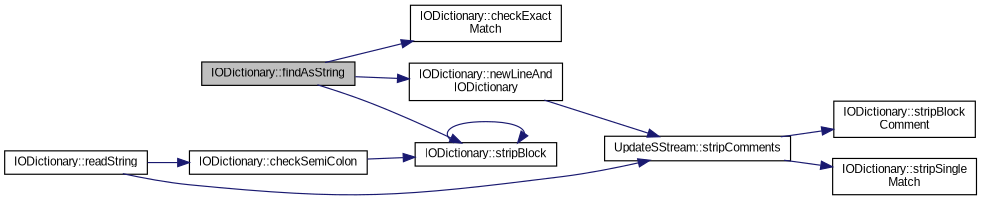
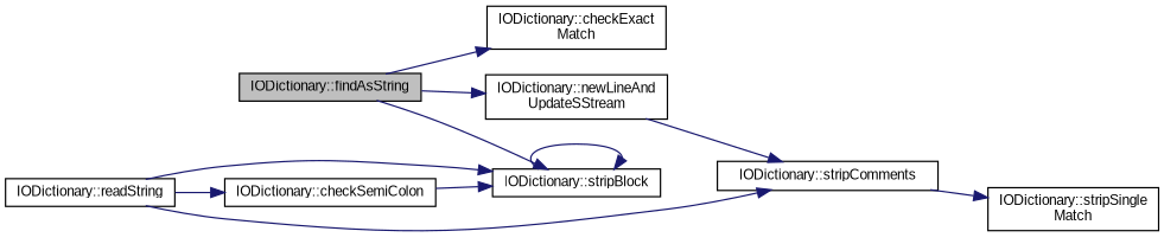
  digraph {
    fontname="Liberation Sans"
    rankdir=LR
    node [color=black fontname="Liberation Sans" fontsize=10 shape=record]
    edge [color=midnightblue fontname="Liberation Sans" fontsize=10 labelfontname=Helvetica labelfontsize=10 style=solid]
    n1 [fillcolor=grey75 fontcolor=black height=0.2 label="IODictionary::findAsString" style=filled width=0.4]
    n2 [height=0.2 label="IODictionary::checkExact\lMatch" width=0.4]
    n3 [height=0.2 label="IODictionary::stripBlock" width=0.4]
-   n4 [height=0.2 label="IODictionary::newLineAnd\lIODictionary" width=0.4]
-   n5 [height=0.2 label="UpdateSStream::stripComments" width=0.4]
+   n4 [height=0.2 label="IODictionary::newLineAnd\lUpdateSStream" width=0.4]
+   n5 [height=0.2 label="IODictionary::stripComments" width=0.4]
    n6 [height=0.2 label="IODictionary::readString" width=0.4]
    n7 [height=0.2 label="IODictionary::checkSemiColon" width=0.4]
-   n8 [height=0.2 label="IODictionary::stripBlock\lComment" width=0.4]
    n9 [height=0.2 label="IODictionary::stripSingle\lMatch" width=0.4]
    n1 -> n2
    n1 -> n3
    n1 -> n4
    n3 -> n3
    n4 -> n5
-   n5 -> n8
    n5 -> n9
+   n6 -> n3
    n6 -> n5
    n6 -> n7
    n7 -> n3
  }
